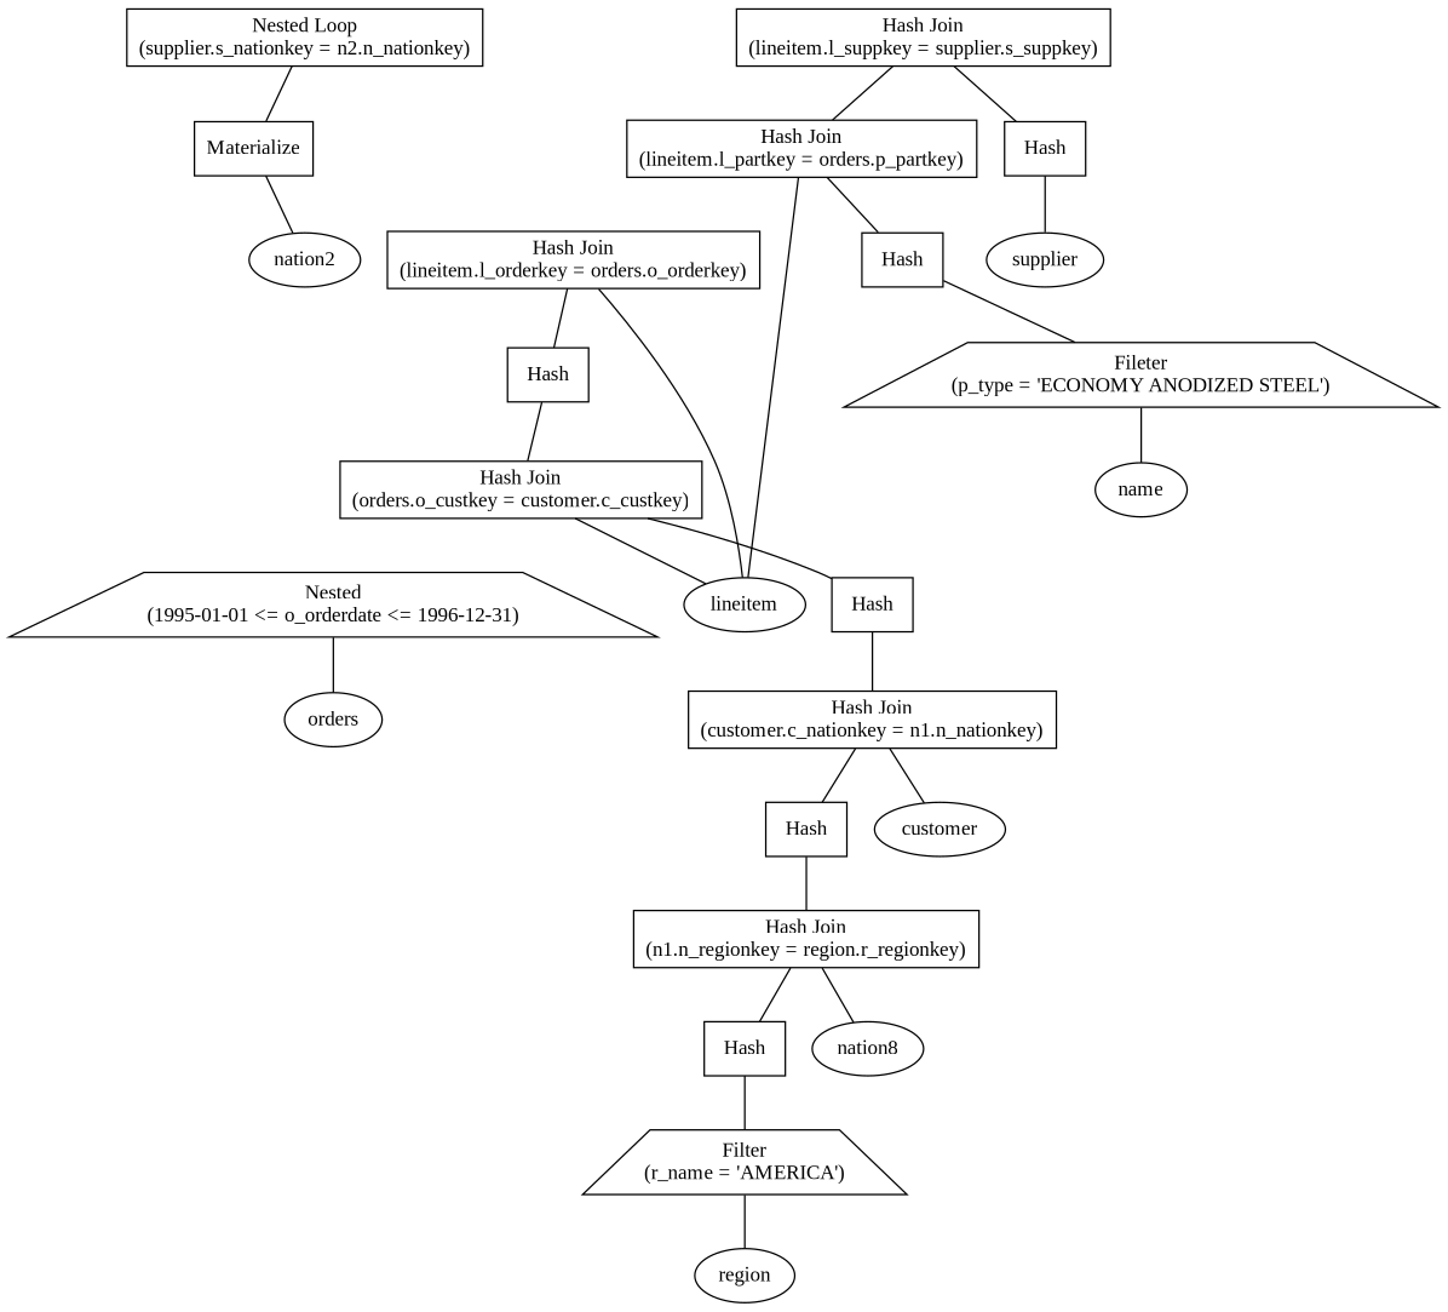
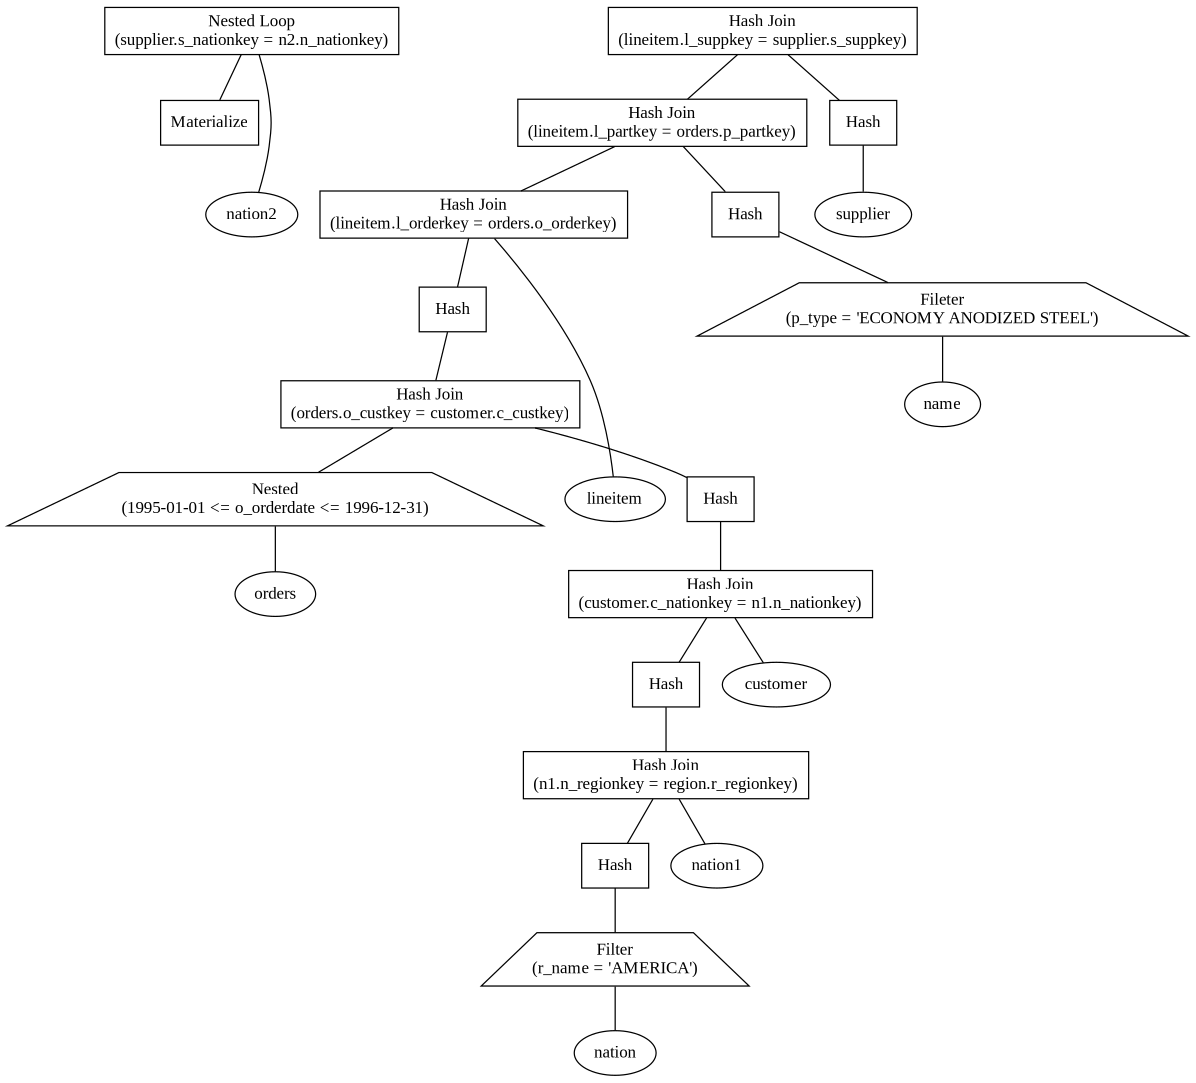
  graph {
    fontname="Liberation Serif"
    ordering=out
    node [fontname="Liberation Serif" shape=box]
    edge [fontname="Liberation Serif"]
    n1 [label="Nested Loop\n(supplier.s_nationkey = n2.n_nationkey)"]
    n2 [label=Materialize]
    n3 [label="Hash Join\n(lineitem.l_suppkey = supplier.s_suppkey)"]
    n4 [label="Hash Join\n(lineitem.l_partkey = orders.p_partkey)"]
    n5 [label=Hash]
    nation2 [shape=""]
    n7 [label="Hash Join\n(lineitem.l_orderkey = orders.o_orderkey)"]
    n8 [label=Hash]
    supplier [shape=""]
    n10 [label=Hash]
    lineitem [shape=""]
    n12 [fixedsize=true height=.6 label="Fileter\n(p_type = 'ECONOMY ANODIZED STEEL')" shape=trapezium width=5.5]
    n13 [label="Hash Join\n(orders.o_custkey = customer.c_custkey)"]
    n14 [fixedsize=true height=.6 label="Nested\n(1995-01-01 <= o_orderdate <= 1996-12-31)" shape=trapezium width=6.]
    n15 [label=Hash]
    orders [shape=""]
    n17 [label="Hash Join\n(customer.c_nationkey = n1.n_nationkey)"]
    n18 [label=Hash]
    customer [shape=""]
    n20 [label="Hash Join\n(n1.n_regionkey = region.r_regionkey)"]
    n21 [label=Hash]
-   nation1 [label=nation8 shape=""]
+   nation1 [shape=""]
    n23 [fixedsize=true height=.6 label="Filter\n(r_name = 'AMERICA')" shape=trapezium width=3.]
    n24 [label=name shape=""]
-   region [shape=""]
+   region [label=nation shape=""]
    n1 -- n2
-   n2 -- nation2
+   n1 -- nation2
    n3 -- n4
    n3 -- n5
-   n4 -- lineitem
+   n4 -- n7
    n4 -- n8
    n5 -- supplier
    n7 -- n10
    n7 -- lineitem
    n8 -- n12
    n10 -- n13
    n12 -- n24
-   n13 -- lineitem
+   n13 -- n14
    n13 -- n15
    n14 -- orders
    n15 -- n17
    n17 -- n18
    n17 -- customer
    n18 -- n20
    n20 -- n21
    n20 -- nation1
    n21 -- n23
    n23 -- region
  }
